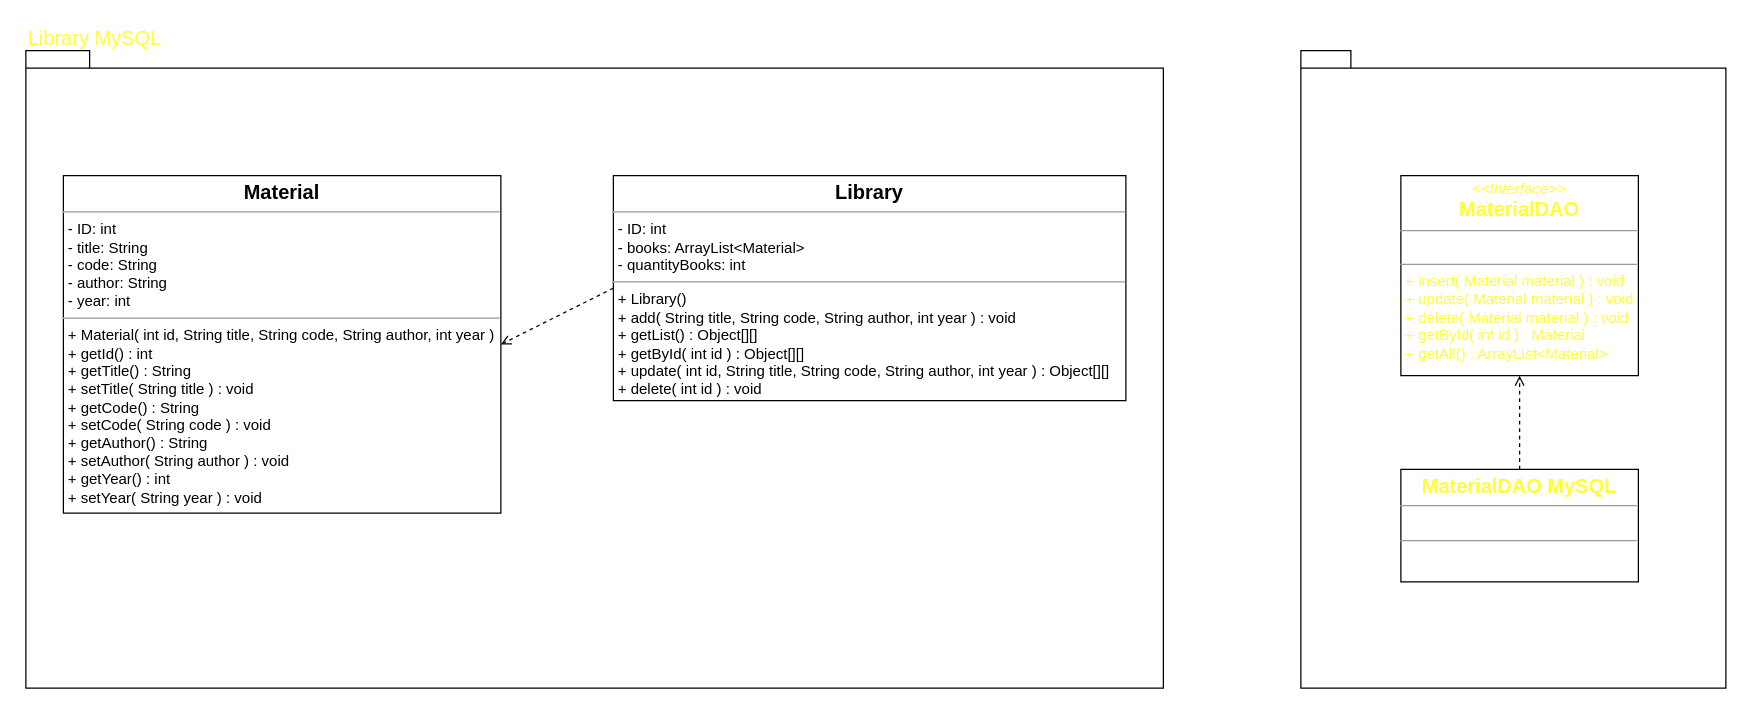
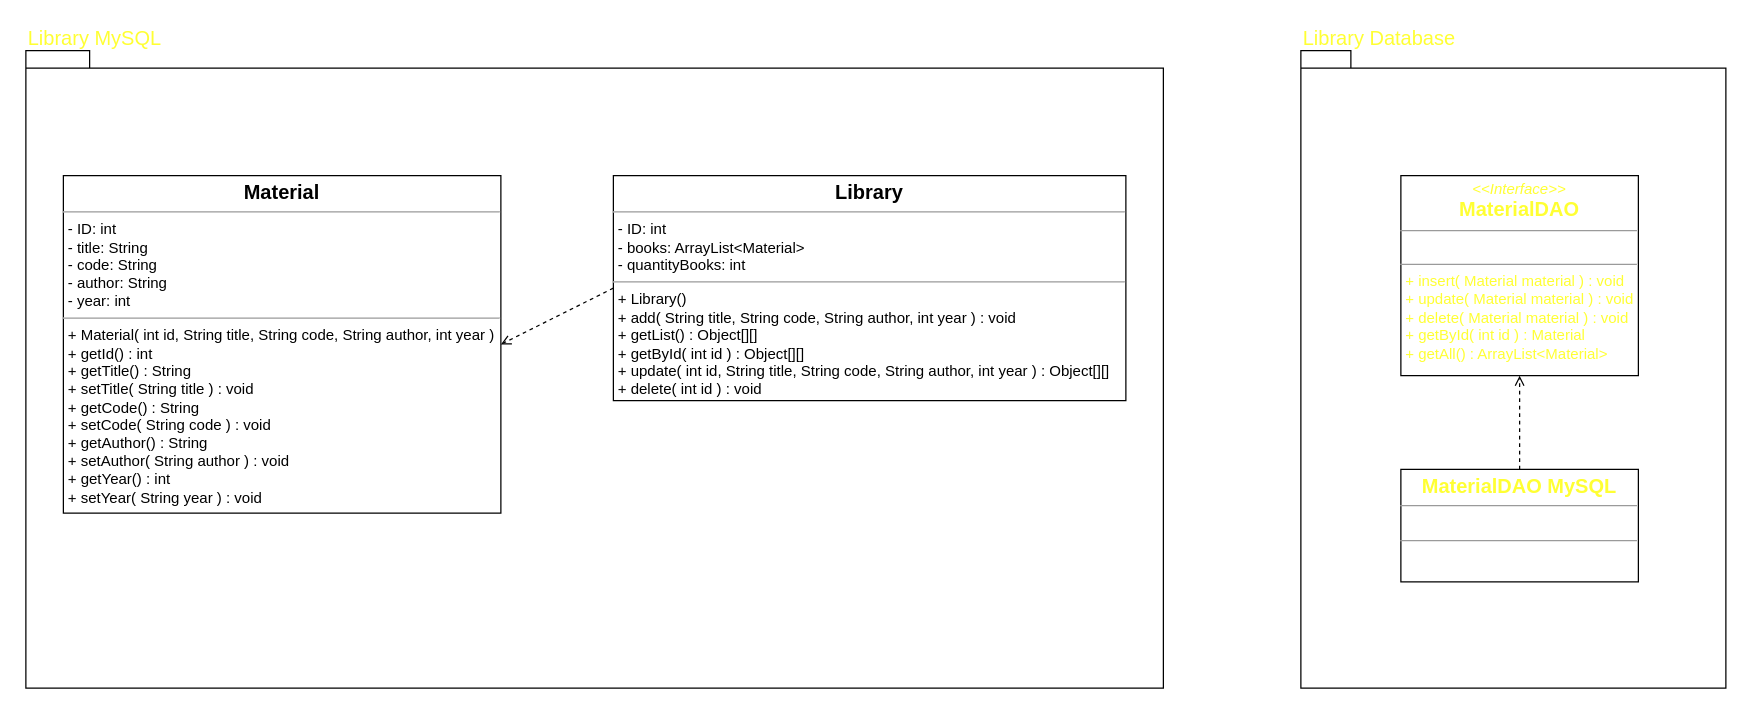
  <mxCell id="0" />
  <mxCell id="1" parent="0" />
  <mxCell id="2" value="" style="shape=folder;fontStyle=1;spacingTop=10;tabWidth=40;tabHeight=14;tabPosition=left;html=1;" parent="1" vertex="1"><mxGeometry x="20" y="40" width="910" height="510" as="geometry" /></mxCell>
  <mxCell id="3" value="&lt;p style=&quot;margin: 0px ; margin-top: 4px ; text-align: center&quot;&gt;&lt;b&gt;&lt;font style=&quot;font-size: 16px&quot;&gt;Material&lt;/font&gt;&lt;/b&gt;&lt;/p&gt;&lt;hr size=&quot;1&quot;&gt;&lt;p style=&quot;margin: 0px 0px 0px 4px&quot;&gt;- ID: int&lt;/p&gt;&lt;p style=&quot;margin: 0px 0px 0px 4px&quot;&gt;- title: String&lt;/p&gt;&lt;p style=&quot;margin: 0px 0px 0px 4px&quot;&gt;- code: String&lt;/p&gt;&lt;p style=&quot;margin: 0px 0px 0px 4px&quot;&gt;- author: String&lt;/p&gt;&lt;p style=&quot;margin: 0px 0px 0px 4px&quot;&gt;- year: int&lt;/p&gt;&lt;hr size=&quot;1&quot;&gt;&lt;p style=&quot;margin: 0px ; margin-left: 4px&quot;&gt;+ Material( int id, String title, String code, String author, int year )&lt;/p&gt;&lt;p style=&quot;margin: 0px ; margin-left: 4px&quot;&gt;+ getId() : int&lt;/p&gt;&lt;p style=&quot;margin: 0px ; margin-left: 4px&quot;&gt;+ getTitle() : String&lt;/p&gt;&lt;p style=&quot;margin: 0px ; margin-left: 4px&quot;&gt;+ setTitle( String title ) : void&lt;/p&gt;&lt;p style=&quot;margin: 0px ; margin-left: 4px&quot;&gt;+ getCode() : String&lt;/p&gt;&lt;p style=&quot;margin: 0px ; margin-left: 4px&quot;&gt;+ setCode( String code ) : void&lt;/p&gt;&lt;p style=&quot;margin: 0px ; margin-left: 4px&quot;&gt;+ getAuthor() : String&lt;/p&gt;&lt;p style=&quot;margin: 0px ; margin-left: 4px&quot;&gt;+ setAuthor( String author ) : void&lt;/p&gt;&lt;p style=&quot;margin: 0px ; margin-left: 4px&quot;&gt;+ getYear() : int&lt;/p&gt;&lt;p style=&quot;margin: 0px ; margin-left: 4px&quot;&gt;+ setYear( String year ) : void&lt;/p&gt;" style="verticalAlign=top;align=left;overflow=fill;fontSize=12;fontFamily=Helvetica;html=1;" parent="1" vertex="1"><mxGeometry x="50" y="140" width="350" height="270" as="geometry" /></mxCell>
  <mxCell id="4" value="&lt;p style=&quot;margin: 0px ; margin-top: 4px ; text-align: center&quot;&gt;&lt;b&gt;&lt;font style=&quot;font-size: 16px&quot;&gt;Library&lt;/font&gt;&lt;/b&gt;&lt;/p&gt;&lt;hr size=&quot;1&quot;&gt;&lt;p style=&quot;margin: 0px 0px 0px 4px&quot;&gt;- ID: int&lt;br&gt;- books: ArrayList&amp;lt;Material&amp;gt;&lt;br&gt;&lt;/p&gt;&lt;p style=&quot;margin: 0px 0px 0px 4px&quot;&gt;- quantityBooks: int&lt;/p&gt;&lt;hr size=&quot;1&quot;&gt;&lt;p style=&quot;margin: 0px ; margin-left: 4px&quot;&gt;+ Library()&lt;/p&gt;&lt;p style=&quot;margin: 0px ; margin-left: 4px&quot;&gt;+ add( String title, String code, String author, int year ) : void&lt;/p&gt;&lt;p style=&quot;margin: 0px ; margin-left: 4px&quot;&gt;+ getList() : Object[][]&lt;/p&gt;&lt;p style=&quot;margin: 0px ; margin-left: 4px&quot;&gt;+ getById( int id ) : Object[][]&lt;/p&gt;&lt;p style=&quot;margin: 0px ; margin-left: 4px&quot;&gt;+ update( int id, String title, String code, String author, int year ) : Object[][]&lt;/p&gt;&lt;p style=&quot;margin: 0px ; margin-left: 4px&quot;&gt;+ delete( int id ) : void&amp;nbsp;&lt;br&gt;&lt;/p&gt;" style="verticalAlign=top;align=left;overflow=fill;fontSize=12;fontFamily=Helvetica;html=1;" parent="1" vertex="1"><mxGeometry x="490" y="140" width="410" height="180" as="geometry" /></mxCell>
  <mxCell id="5" value="Library MySQL" style="text;html=1;strokeColor=none;fillColor=none;align=left;verticalAlign=middle;whiteSpace=wrap;rounded=0;fontSize=16;fontColor=#FFFF33;" parent="1" vertex="1"><mxGeometry x="20" y="20" width="130" height="20" as="geometry" /></mxCell>
  <mxCell id="6" value="" style="shape=folder;fontStyle=1;spacingTop=10;tabWidth=40;tabHeight=14;tabPosition=left;html=1;" parent="1" vertex="1"><mxGeometry x="1040" y="40" width="340" height="510" as="geometry" /></mxCell>
+ <mxCell id="7" value="Library Database" style="text;html=1;strokeColor=none;fillColor=none;align=left;verticalAlign=middle;whiteSpace=wrap;rounded=0;fontSize=16;fontColor=#FFFF33;" parent="1" vertex="1"><mxGeometry x="1040" y="20" width="130" height="20" as="geometry" /></mxCell>
  <mxCell id="8" value="&lt;p style=&quot;margin: 0px ; margin-top: 4px ; text-align: center&quot;&gt;&lt;i&gt;&amp;lt;&amp;lt;Interface&amp;gt;&amp;gt;&lt;/i&gt;&lt;br&gt;&lt;b&gt;&lt;font style=&quot;font-size: 16px&quot;&gt;MaterialDAO&lt;/font&gt;&lt;/b&gt;&lt;/p&gt;&lt;hr size=&quot;1&quot;&gt;&lt;p style=&quot;margin: 0px ; margin-left: 4px&quot;&gt;&lt;br&gt;&lt;/p&gt;&lt;hr size=&quot;1&quot;&gt;&lt;p style=&quot;margin: 0px ; margin-left: 4px&quot;&gt;+ insert( Material material ) : void&lt;br&gt;+ update( Material material ) : void&lt;br&gt;&lt;/p&gt;&lt;p style=&quot;margin: 0px ; margin-left: 4px&quot;&gt;+ delete( Material material ) : void&lt;/p&gt;&lt;p style=&quot;margin: 0px ; margin-left: 4px&quot;&gt;+ getById( int id ) : Material&lt;/p&gt;&lt;p style=&quot;margin: 0px ; margin-left: 4px&quot;&gt;+ getAll() : ArrayList&amp;lt;Material&amp;gt;&lt;/p&gt;" style="verticalAlign=top;align=left;overflow=fill;fontSize=12;fontFamily=Helvetica;html=1;fontColor=#FFFF33;" parent="1" vertex="1"><mxGeometry x="1120" y="140" width="190" height="160" as="geometry" /></mxCell>
  <mxCell id="9" value="&lt;p style=&quot;margin: 0px ; margin-top: 4px ; text-align: center&quot;&gt;&lt;b&gt;&lt;font style=&quot;font-size: 16px&quot;&gt;MaterialDAO MySQL&lt;/font&gt;&lt;/b&gt;&lt;/p&gt;&lt;hr size=&quot;1&quot;&gt;&lt;p style=&quot;margin: 0px ; margin-left: 4px&quot;&gt;&lt;br&gt;&lt;/p&gt;&lt;hr size=&quot;1&quot;&gt;&lt;p style=&quot;margin: 0px ; margin-left: 4px&quot;&gt;&lt;br&gt;&lt;/p&gt;" style="verticalAlign=top;align=left;overflow=fill;fontSize=12;fontFamily=Helvetica;html=1;fontColor=#FFFF33;" parent="1" vertex="1"><mxGeometry x="1120" y="375" width="190" height="90" as="geometry" /></mxCell>
  <mxCell id="10" value="" style="html=1;verticalAlign=bottom;labelBackgroundColor=none;endArrow=open;endFill=0;dashed=1;fontSize=16;fontColor=#FFFF33;entryX=0.5;entryY=1;entryDx=0;entryDy=0;" parent="1" source="9" target="8" edge="1"><mxGeometry width="160" relative="1" as="geometry"><mxPoint x="840" y="420" as="sourcePoint" /><mxPoint x="1000" y="420" as="targetPoint" /></mxGeometry></mxCell>
  <mxCell id="11" value="" style="html=1;verticalAlign=bottom;labelBackgroundColor=none;endArrow=open;endFill=0;dashed=1;fontSize=16;fontColor=#FFFF33;exitX=0;exitY=0.5;exitDx=0;exitDy=0;entryX=1;entryY=0.5;entryDx=0;entryDy=0;" parent="1" source="4" target="3" edge="1"><mxGeometry width="160" relative="1" as="geometry"><mxPoint x="460" y="240" as="sourcePoint" /><mxPoint x="620" y="240" as="targetPoint" /></mxGeometry></mxCell>
